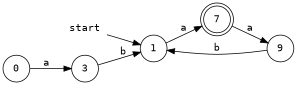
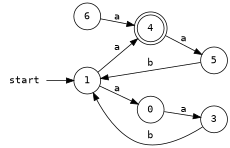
  digraph {
    fontname="DejaVu Sans Mono"
    rankdir=LR
    node [fontname="DejaVu Sans Mono" shape=circle]
    edge [fontname="DejaVu Sans Mono"]
    start [shape=none]
    1
-   4 [shape=doublecircle label=7]
+   4 [shape=doublecircle]
    n4 [label=0]
-   5 [label=9]
+   5
    3
+   6
    start -> 1
    1 -> 4 [label=a]
+   1 -> n4 [label=a]
    4 -> 5 [label=a]
    n4 -> 3 [label=a]
    5 -> 1 [label=b]
    3 -> 1 [label=b]
+   6 -> 4 [label=a]
  }
